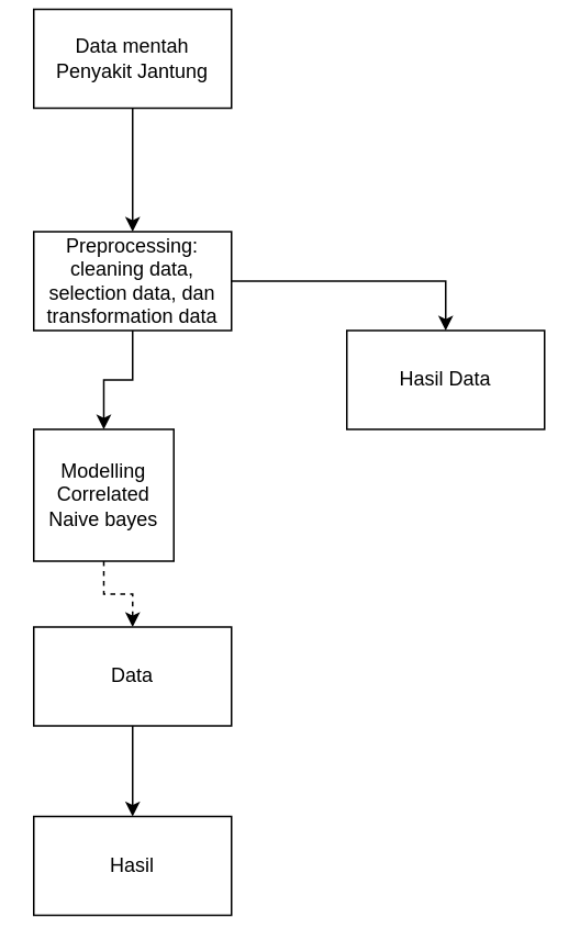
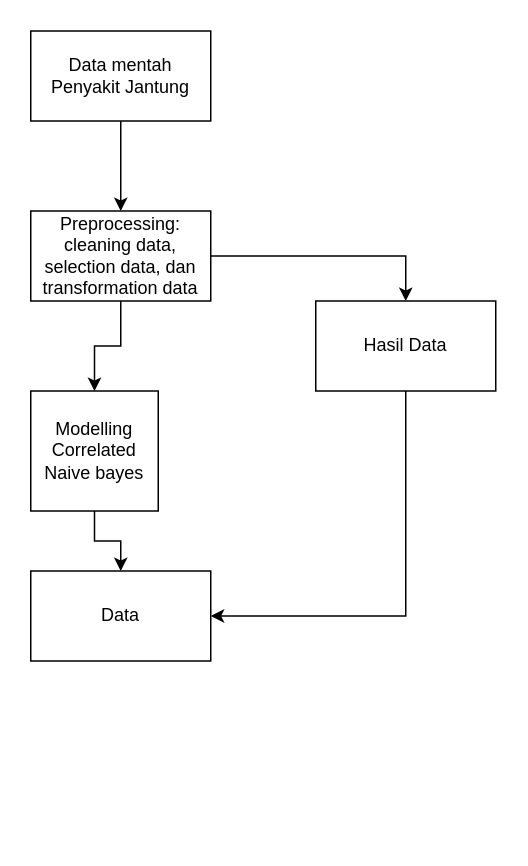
  <mxCell id="0" />
  <mxCell id="1" parent="0" />
  <mxCell id="2" style="edgeStyle=orthogonalEdgeStyle;rounded=0;orthogonalLoop=1;jettySize=auto;html=1;exitX=0.5;exitY=1;exitDx=0;exitDy=0;entryX=0.5;entryY=0;entryDx=0;entryDy=0;" edge="1" parent="1" source="3" target="6"><mxGeometry relative="1" as="geometry" /></mxCell>
- <mxCell id="3" value="Data mentah Penyakit Jantung" style="rounded=0;whiteSpace=wrap;html=1;" vertex="1" parent="1"><mxGeometry x="20" y="5" width="120" height="60" as="geometry" /></mxCell>
+ <mxCell id="3" value="Data mentah Penyakit Jantung" style="rounded=0;whiteSpace=wrap;html=1;" vertex="1" parent="1"><mxGeometry x="20" y="20" width="120" height="60" as="geometry" /></mxCell>
  <mxCell id="4" value="" style="edgeStyle=orthogonalEdgeStyle;rounded=0;orthogonalLoop=1;jettySize=auto;html=1;" edge="1" parent="1" source="6" target="8"><mxGeometry relative="1" as="geometry" /></mxCell>
  <mxCell id="5" value="" style="edgeStyle=orthogonalEdgeStyle;rounded=0;orthogonalLoop=1;jettySize=auto;html=1;" edge="1" parent="1" source="6" target="12"><mxGeometry relative="1" as="geometry"><Array as="points"><mxPoint x="270" y="170" /></Array></mxGeometry></mxCell>
  <mxCell id="6" value="Preprocessing:&lt;br&gt;cleaning data, selection data, dan transformation data" style="rounded=0;whiteSpace=wrap;html=1;" vertex="1" parent="1"><mxGeometry x="20" y="140" width="120" height="60" as="geometry" /></mxCell>
- <mxCell id="7" value="" style="edgeStyle=orthogonalEdgeStyle;rounded=0;orthogonalLoop=1;jettySize=auto;html=1;dashed=1;" edge="1" parent="1" source="8" target="10"><mxGeometry relative="1" as="geometry" /></mxCell>
+ <mxCell id="7" value="" style="edgeStyle=orthogonalEdgeStyle;rounded=0;orthogonalLoop=1;jettySize=auto;html=1;" edge="1" parent="1" source="8" target="10"><mxGeometry relative="1" as="geometry" /></mxCell>
  <mxCell id="8" value="Modelling Correlated Naive bayes" style="rounded=0;whiteSpace=wrap;html=1;" vertex="1" parent="1"><mxGeometry x="20" y="260" width="85" height="80" as="geometry" /></mxCell>
- <mxCell id="9" value="" style="edgeStyle=orthogonalEdgeStyle;rounded=0;orthogonalLoop=1;jettySize=auto;html=1;" edge="1" parent="1" source="10" target="13"><mxGeometry relative="1" as="geometry" /></mxCell>
  <mxCell id="10" value="Data" style="rounded=0;whiteSpace=wrap;html=1;" vertex="1" parent="1"><mxGeometry x="20" y="380" width="120" height="60" as="geometry" /></mxCell>
+ <mxCell id="11" style="edgeStyle=orthogonalEdgeStyle;rounded=0;orthogonalLoop=1;jettySize=auto;html=1;entryX=1;entryY=0.5;entryDx=0;entryDy=0;" edge="1" parent="1" source="12" target="10"><mxGeometry relative="1" as="geometry"><Array as="points"><mxPoint x="270" y="410" /></Array></mxGeometry></mxCell>
  <mxCell id="12" value="Hasil Data" style="rounded=0;whiteSpace=wrap;html=1;" vertex="1" parent="1"><mxGeometry x="210" y="200" width="120" height="60" as="geometry" /></mxCell>
- <mxCell id="13" value="Hasil" style="rounded=0;whiteSpace=wrap;html=1;" vertex="1" parent="1"><mxGeometry x="20" y="495" width="120" height="60" as="geometry" /></mxCell>
